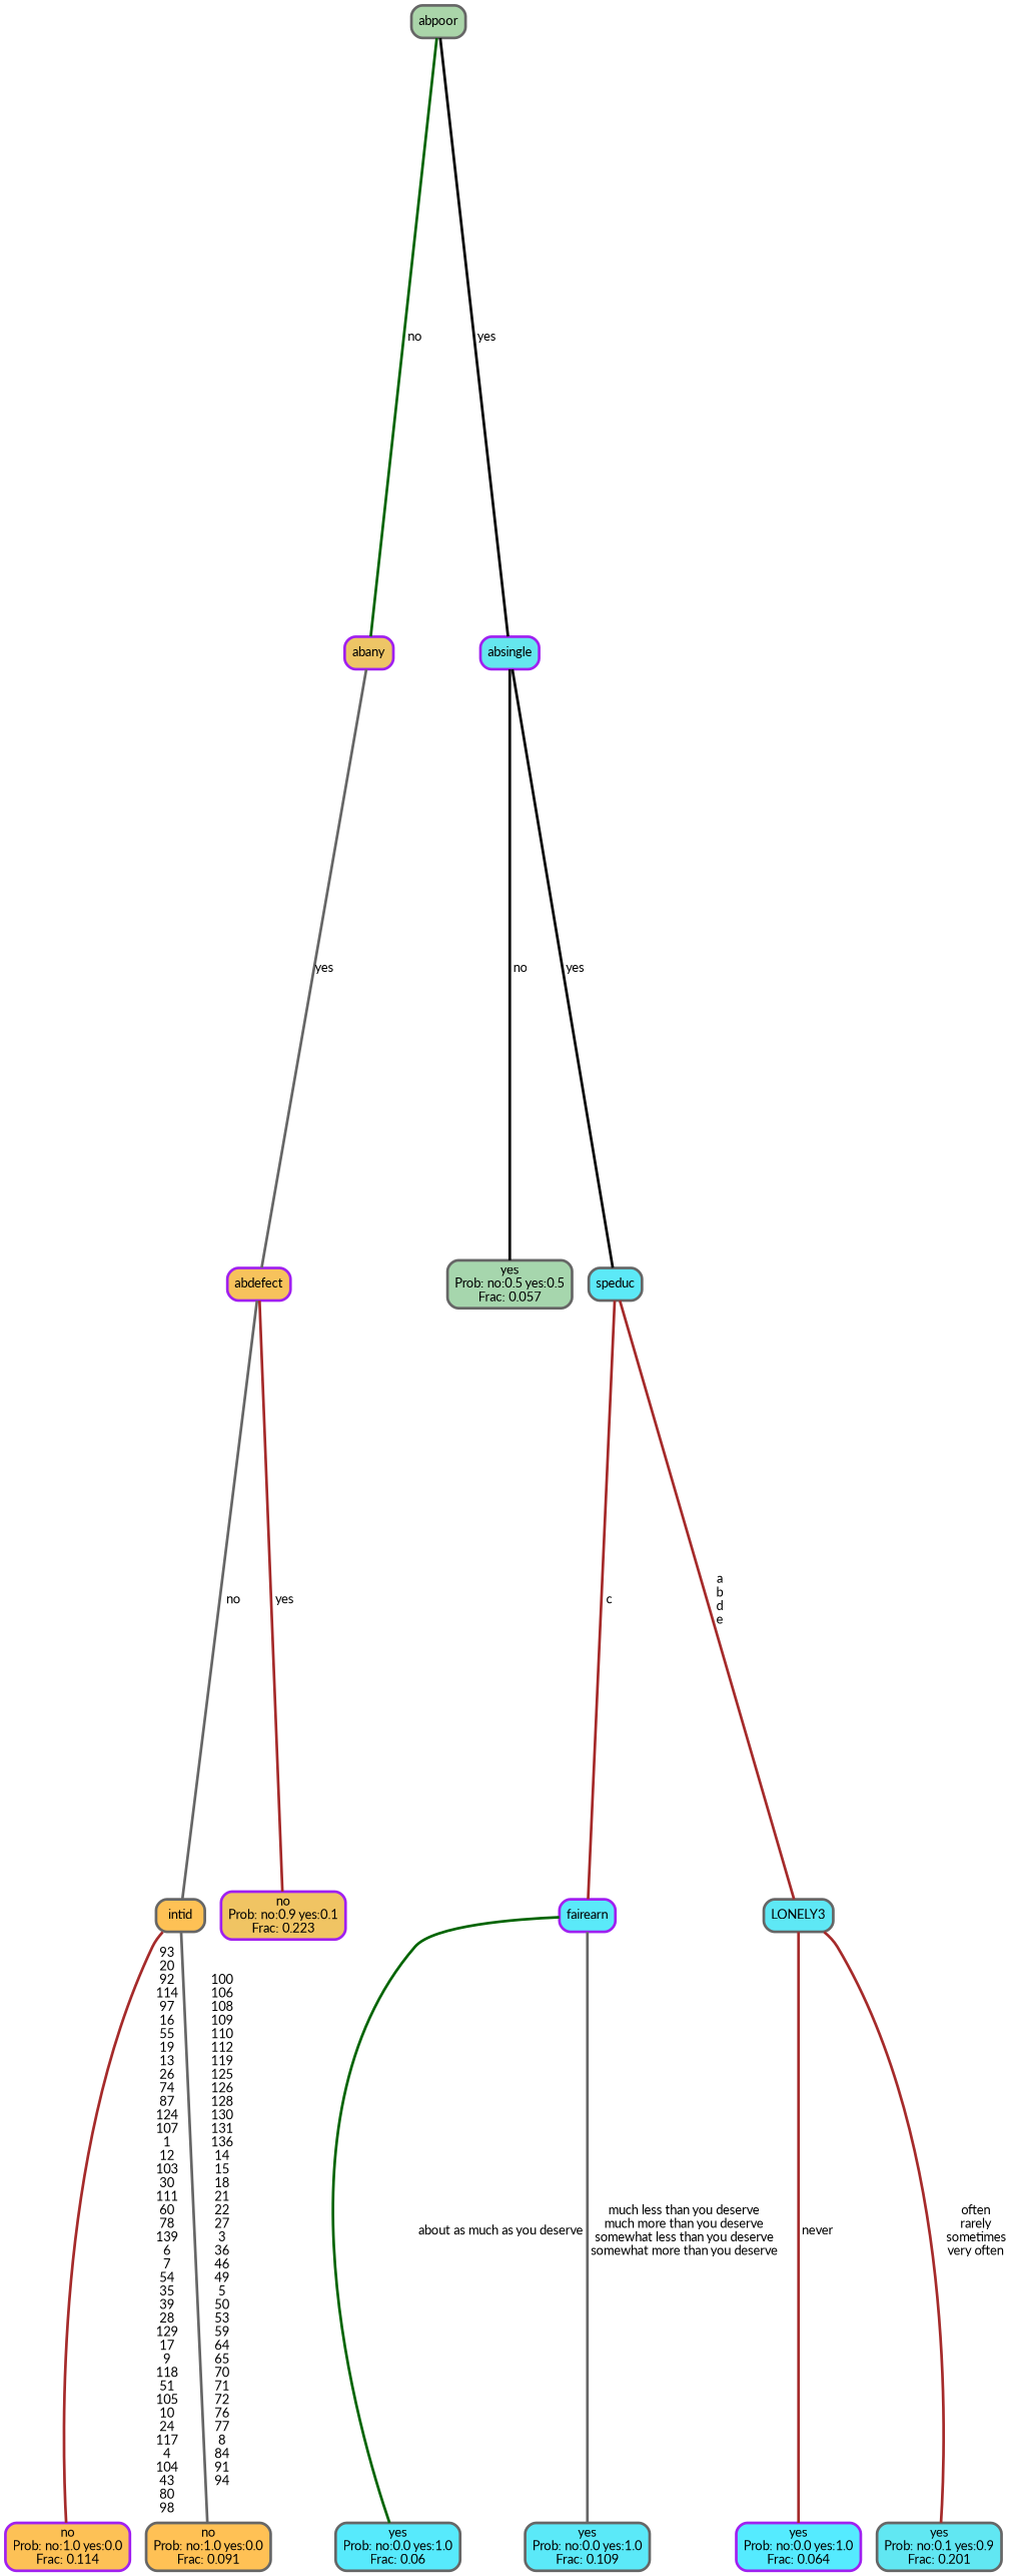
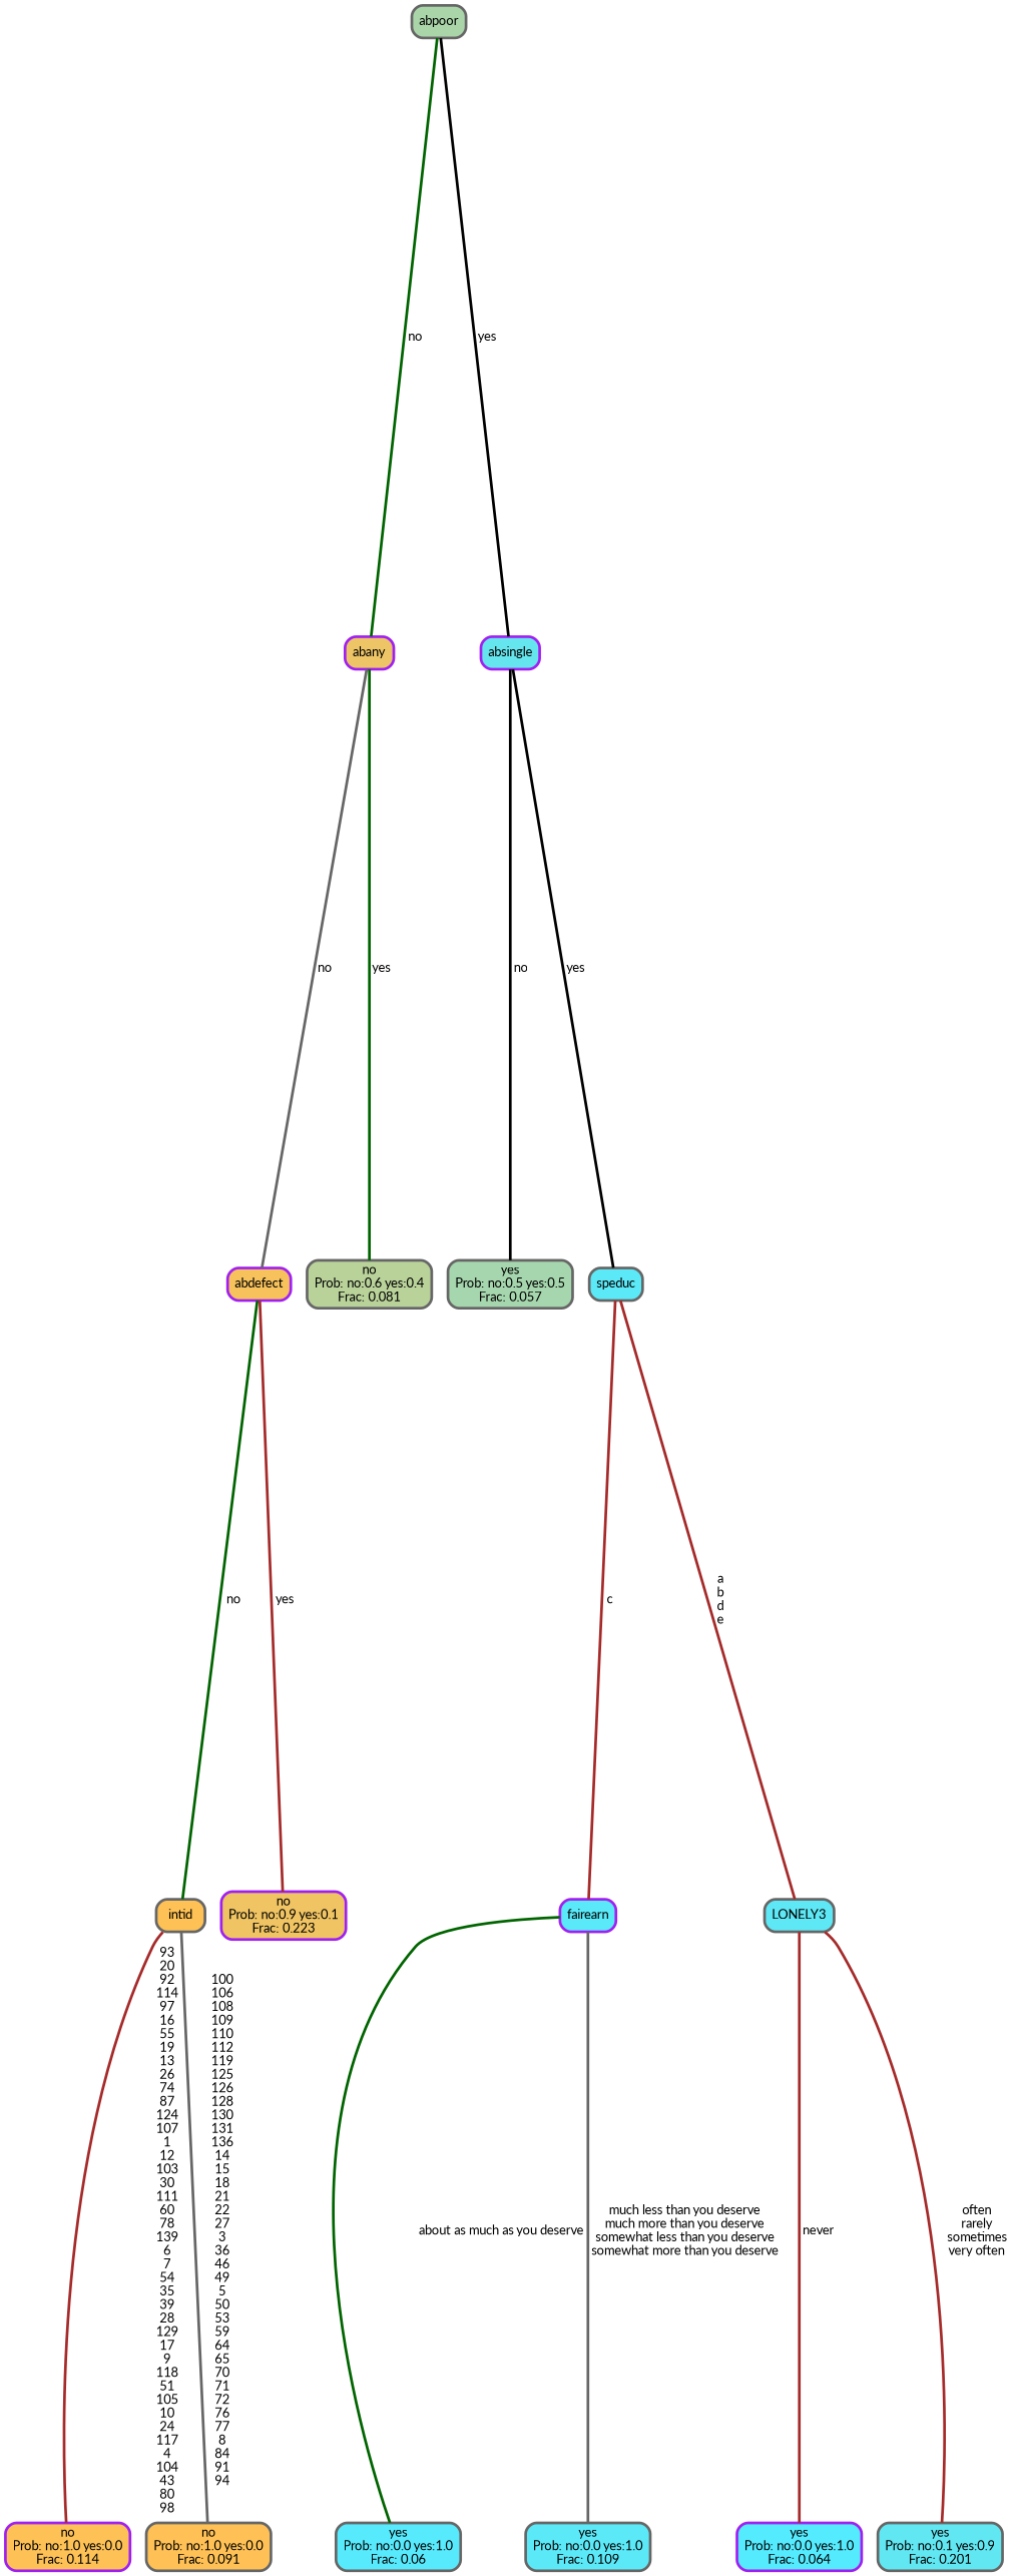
  graph {
    fontname=Lato
    ranksep="0 equally"
    splines=straight
    node [color=gray40 fontcolor=black fontname=Lato penwidth=3 shape=box style="filled, rounded"]
    edge [color=brown fontname=Lato penwidth=3 style=solid]
    n1 [color=purple fillcolor="#fdc156" label="no\nProb: no:1.0 yes:0.0\nFrac: 0.114"]
    n2 [fillcolor="#fec155" label=intid]
    n3 [fillcolor="#ffc155" label="no\nProb: no:1.0 yes:0.0\nFrac: 0.091"]
    n4 [color=purple fillcolor="#f7c25c" label=abdefect]
    n5 [color=purple fillcolor="#f0c463" label="no\nProb: no:0.9 yes:0.1\nFrac: 0.223"]
    n6 [color=purple fillcolor="#edc566" label=abany]
+   n7 [fillcolor="#b9d29a" label="no\nProb: no:0.6 yes:0.4\nFrac: 0.081"]
    n8 [fillcolor="#aad5a9" label=abpoor]
    n9 [color=purple fillcolor="#65e6ee" label=absingle]
    n10 [fillcolor="#a6d6ad" label="yes\nProb: no:0.5 yes:0.5\nFrac: 0.057"]
    n11 [fillcolor="#5ce9f7" label=speduc]
    n12 [color=purple fillcolor="#5ae9f9" label=fairearn]
    n13 [fillcolor="#5ee8f5" label=LONELY3]
    n14 [fillcolor="#57eafc" label="yes\nProb: no:0.0 yes:1.0\nFrac: 0.06"]
    n15 [fillcolor="#5be9f8" label="yes\nProb: no:0.0 yes:1.0\nFrac: 0.109"]
    n16 [color=purple fillcolor="#55ebff" label="yes\nProb: no:0.0 yes:1.0\nFrac: 0.064"]
    n17 [fillcolor="#61e7f2" label="yes\nProb: no:0.1 yes:0.9\nFrac: 0.201"]
    subgraph sub_1 {
      rank=same
    }
    n2 -- n1 [label=" 93\n 20\n 92\n 114\n 97\n 16\n 55\n 19\n 13\n 26\n 74\n 87\n 124\n 107\n 1\n 12\n 103\n 30\n 111\n 60\n 78\n 139\n 6\n 7\n 54\n 35\n 39\n 28\n 129\n 17\n 9\n 118\n 51\n 105\n 10\n 24\n 117\n 4\n 104\n 43\n 80\n 98"]
    n2 -- n3 [color=gray40 label=" 100\n 106\n 108\n 109\n 110\n 112\n 119\n 125\n 126\n 128\n 130\n 131\n 136\n 14\n 15\n 18\n 21\n 22\n 27\n 3\n 36\n 46\n 49\n 5\n 50\n 53\n 59\n 64\n 65\n 70\n 71\n 72\n 76\n 77\n 8\n 84\n 91\n 94"]
-   n4 -- n2 [color=gray40 label=" no"]
+   n4 -- n2 [color=darkgreen label=" no"]
    n4 -- n5 [label=" yes" style=bold]
-   n6 -- n4 [color=gray40 label=" yes" style=bold]
+   n6 -- n4 [color=gray40 label=" no" style=bold]
+   n6 -- n7 [color=darkgreen label=" yes"]
    n8 -- n6 [color=darkgreen label=" no" style=bold]
    n8 -- n9 [color=black label=" yes" style=bold]
    n9 -- n10 [color=black label=" no"]
    n9 -- n11 [color=black label=" yes"]
    n11 -- n12 [label=" c"]
    n11 -- n13 [label=" a\n b\n d\n e" style=bold]
    n12 -- n14 [color=darkgreen label=" about as much as you deserve" style=bold]
    n12 -- n15 [color=gray40 label=" much less than you deserve\n much more than you deserve\n somewhat less than you deserve\n somewhat more than you deserve" style=bold]
    n13 -- n16 [label=" never"]
    n13 -- n17 [label=" often\n rarely\n sometimes\n very often"]
  }
